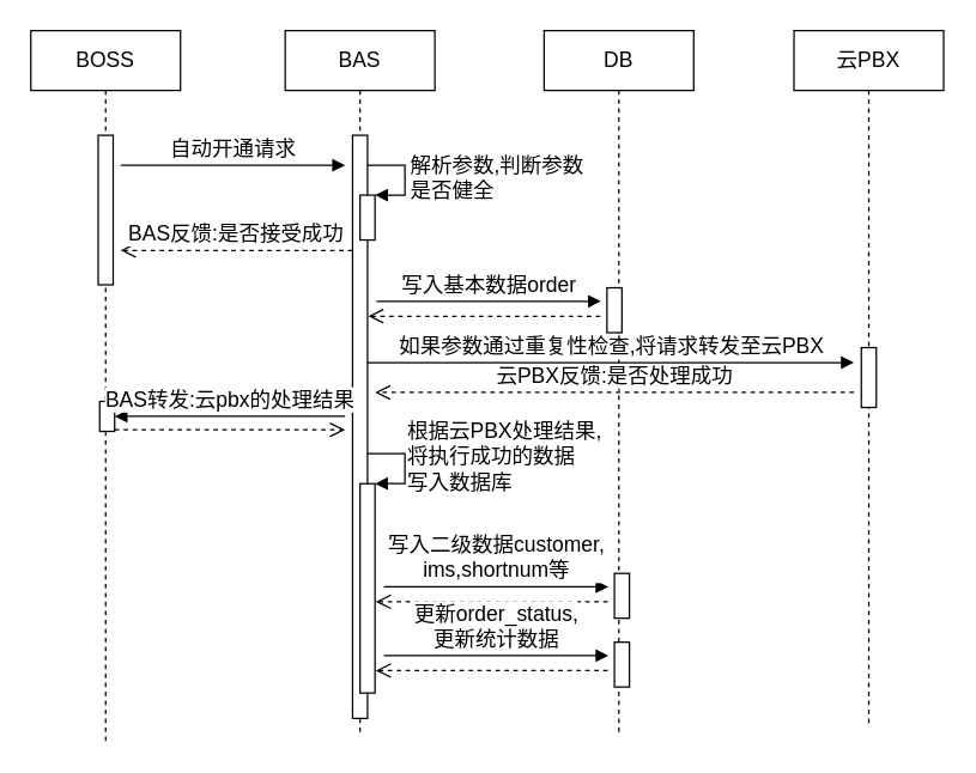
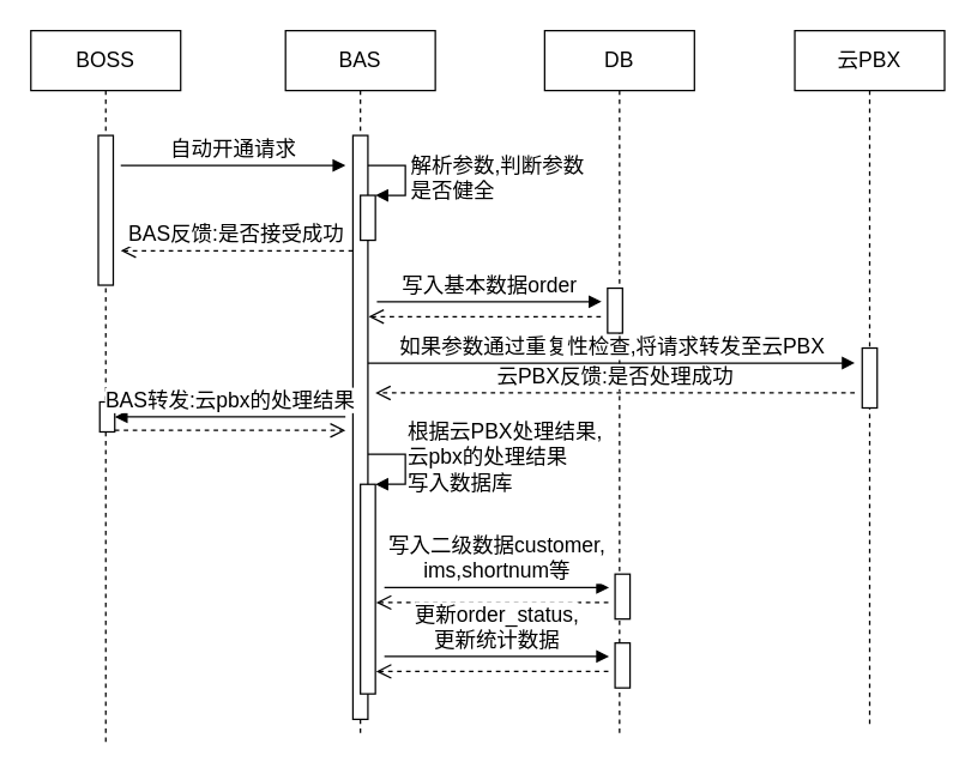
  <mxCell id="0" />
  <mxCell id="1" parent="0" />
  <mxCell id="2" value="BOSS" style="shape=umlLifeline;perimeter=lifelinePerimeter;whiteSpace=wrap;html=1;container=1;collapsible=0;recursiveResize=0;outlineConnect=0;fontSize=14;" parent="1" vertex="1"><mxGeometry x="20" y="20" width="100" height="475" as="geometry" /></mxCell>
  <mxCell id="3" value="" style="html=1;points=[];perimeter=orthogonalPerimeter;fontSize=14;" parent="2" vertex="1"><mxGeometry x="45" y="70" width="10" height="100" as="geometry" /></mxCell>
  <mxCell id="4" value="BAS" style="shape=umlLifeline;perimeter=lifelinePerimeter;whiteSpace=wrap;html=1;container=1;collapsible=0;recursiveResize=0;outlineConnect=0;fontSize=14;" parent="1" vertex="1"><mxGeometry x="190" y="20" width="100" height="470" as="geometry" /></mxCell>
  <mxCell id="5" value="" style="html=1;points=[];perimeter=orthogonalPerimeter;fontSize=14;" parent="4" vertex="1"><mxGeometry x="45" y="70" width="10" height="390" as="geometry" /></mxCell>
  <mxCell id="6" value="DB" style="shape=umlLifeline;perimeter=lifelinePerimeter;whiteSpace=wrap;html=1;container=1;collapsible=0;recursiveResize=0;outlineConnect=0;fontSize=14;" parent="1" vertex="1"><mxGeometry x="363" y="20" width="100" height="470" as="geometry" /></mxCell>
  <mxCell id="7" value="" style="html=1;points=[];perimeter=orthogonalPerimeter;fontSize=14;" parent="6" vertex="1"><mxGeometry x="47" y="363" width="10" height="30" as="geometry" /></mxCell>
  <mxCell id="8" value="云PBX" style="shape=umlLifeline;perimeter=lifelinePerimeter;whiteSpace=wrap;html=1;container=1;collapsible=0;recursiveResize=0;outlineConnect=0;fontSize=14;" parent="1" vertex="1"><mxGeometry x="530" y="20" width="100" height="465" as="geometry" /></mxCell>
  <mxCell id="9" value="" style="html=1;points=[];perimeter=orthogonalPerimeter;fontSize=14;" parent="8" vertex="1"><mxGeometry x="45" y="212" width="10" height="40" as="geometry" /></mxCell>
  <mxCell id="10" value="自动开通请求" style="html=1;verticalAlign=bottom;endArrow=block;fontSize=14;" parent="1" edge="1"><mxGeometry width="80" relative="1" as="geometry"><mxPoint x="80" y="110" as="sourcePoint" /><mxPoint x="230" y="110" as="targetPoint" /></mxGeometry></mxCell>
  <mxCell id="11" value="BAS反馈:是否接受成功" style="html=1;verticalAlign=bottom;endArrow=open;dashed=1;endSize=8;fontSize=14;" parent="1" edge="1"><mxGeometry relative="1" as="geometry"><mxPoint x="235" y="167" as="sourcePoint" /><mxPoint x="80" y="167" as="targetPoint" /></mxGeometry></mxCell>
  <mxCell id="12" value="" style="html=1;points=[];perimeter=orthogonalPerimeter;fontSize=14;" parent="1" vertex="1"><mxGeometry x="240" y="130" width="10" height="30" as="geometry" /></mxCell>
  <mxCell id="13" value="解析参数,判断参数&lt;br&gt;是否健全" style="edgeStyle=orthogonalEdgeStyle;html=1;align=left;spacingLeft=2;endArrow=block;rounded=0;entryX=1;entryY=0;fontSize=14;" parent="1" target="12" edge="1"><mxGeometry relative="1" as="geometry"><mxPoint x="245" y="110" as="sourcePoint" /><Array as="points"><mxPoint x="270" y="110" /></Array></mxGeometry></mxCell>
  <mxCell id="14" value="云PBX反馈:是否处理成功" style="html=1;verticalAlign=bottom;endArrow=open;dashed=1;endSize=8;fontSize=14;" parent="1" edge="1"><mxGeometry relative="1" as="geometry"><mxPoint x="570" y="262" as="sourcePoint" /><mxPoint x="250" y="262" as="targetPoint" /></mxGeometry></mxCell>
  <mxCell id="15" value="如果参数通过重复性检查,将请求转发至云PBX" style="html=1;verticalAlign=bottom;endArrow=block;fontSize=14;" parent="1" edge="1"><mxGeometry width="80" relative="1" as="geometry"><mxPoint x="245" y="242" as="sourcePoint" /><mxPoint x="570" y="242" as="targetPoint" /></mxGeometry></mxCell>
  <mxCell id="16" value="" style="html=1;points=[];perimeter=orthogonalPerimeter;fontSize=14;" parent="1" vertex="1"><mxGeometry x="66" y="268" width="10" height="20" as="geometry" /></mxCell>
  <mxCell id="17" value="BAS转发:云pbx的处理结果" style="html=1;verticalAlign=bottom;endArrow=block;entryX=1;entryY=0;fontSize=14;" parent="1" edge="1"><mxGeometry relative="1" as="geometry"><mxPoint x="230" y="278" as="sourcePoint" /><mxPoint x="76" y="278" as="targetPoint" /></mxGeometry></mxCell>
  <mxCell id="18" value="" style="html=1;verticalAlign=bottom;endArrow=open;dashed=1;endSize=8;exitX=1;exitY=0.95;fontSize=14;" parent="1" source="16" edge="1"><mxGeometry relative="1" as="geometry"><mxPoint x="230" y="287" as="targetPoint" /></mxGeometry></mxCell>
  <mxCell id="19" value="" style="html=1;points=[];perimeter=orthogonalPerimeter;fontSize=14;" parent="1" vertex="1"><mxGeometry x="240" y="323" width="10" height="140" as="geometry" /></mxCell>
  <mxCell id="20" value="" style="edgeStyle=orthogonalEdgeStyle;html=1;align=left;spacingLeft=2;endArrow=block;rounded=0;entryX=1;entryY=0;fontSize=14;" parent="1" target="19" edge="1"><mxGeometry relative="1" as="geometry"><mxPoint x="245" y="303" as="sourcePoint" /><Array as="points"><mxPoint x="270" y="303" /></Array></mxGeometry></mxCell>
  <mxCell id="21" value="写入二级数据customer,&lt;br&gt;ims,shortnum等" style="html=1;verticalAlign=bottom;endArrow=block;fontSize=14;" parent="1" edge="1"><mxGeometry width="80" relative="1" as="geometry"><mxPoint x="256" y="392" as="sourcePoint" /><mxPoint x="406" y="392" as="targetPoint" /></mxGeometry></mxCell>
  <mxCell id="22" value="" style="html=1;verticalAlign=bottom;endArrow=open;dashed=1;endSize=8;fontSize=14;" parent="1" edge="1"><mxGeometry relative="1" as="geometry"><mxPoint x="405.5" y="402" as="sourcePoint" /><mxPoint x="250.5" y="402" as="targetPoint" /></mxGeometry></mxCell>
- <mxCell id="23" value="根据云PBX处理结果,&lt;br&gt;将执行成功的数据&lt;br&gt;写入数据库" style="text;html=1;fontSize=14;" parent="1" vertex="1"><mxGeometry x="270" y="273" width="130" height="30" as="geometry" /></mxCell>
+ <mxCell id="23" value="根据云PBX处理结果,&lt;br&gt;云pbx的处理结果&lt;br&gt;写入数据库" style="text;html=1;fontSize=14;" parent="1" vertex="1"><mxGeometry x="270" y="273" width="130" height="30" as="geometry" /></mxCell>
  <mxCell id="24" value="" style="html=1;points=[];perimeter=orthogonalPerimeter;fontSize=14;" parent="1" vertex="1"><mxGeometry x="410" y="429" width="10" height="30" as="geometry" /></mxCell>
  <mxCell id="25" value="更新order_status,&lt;br&gt;更新统计数据" style="html=1;verticalAlign=bottom;endArrow=block;fontSize=14;" parent="1" edge="1"><mxGeometry width="80" relative="1" as="geometry"><mxPoint x="256" y="438" as="sourcePoint" /><mxPoint x="406" y="438" as="targetPoint" /></mxGeometry></mxCell>
  <mxCell id="26" value="" style="html=1;verticalAlign=bottom;endArrow=open;dashed=1;endSize=8;fontSize=14;" parent="1" edge="1"><mxGeometry relative="1" as="geometry"><mxPoint x="405.5" y="448" as="sourcePoint" /><mxPoint x="250.5" y="448" as="targetPoint" /></mxGeometry></mxCell>
  <mxCell id="27" value="" style="html=1;points=[];perimeter=orthogonalPerimeter;fontSize=14;" vertex="1" parent="1"><mxGeometry x="405" y="192" width="10" height="30" as="geometry" /></mxCell>
  <mxCell id="28" value="写入基本数据order" style="html=1;verticalAlign=bottom;endArrow=block;fontSize=14;" edge="1" parent="1"><mxGeometry width="80" relative="1" as="geometry"><mxPoint x="251" y="201" as="sourcePoint" /><mxPoint x="401" y="201" as="targetPoint" /></mxGeometry></mxCell>
  <mxCell id="29" value="" style="html=1;verticalAlign=bottom;endArrow=open;dashed=1;endSize=8;fontSize=14;" edge="1" parent="1"><mxGeometry relative="1" as="geometry"><mxPoint x="400.5" y="211" as="sourcePoint" /><mxPoint x="245.5" y="211" as="targetPoint" /></mxGeometry></mxCell>
